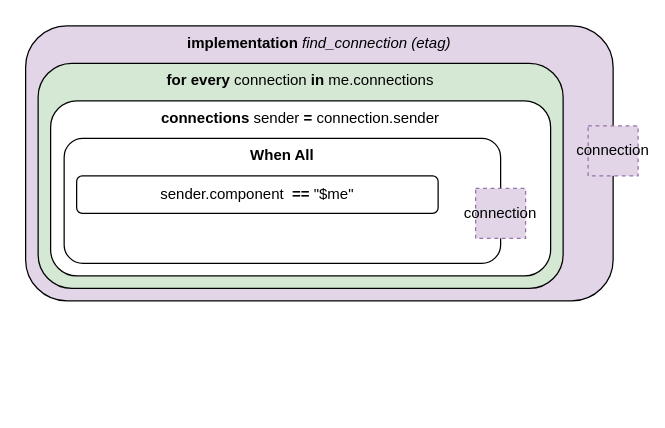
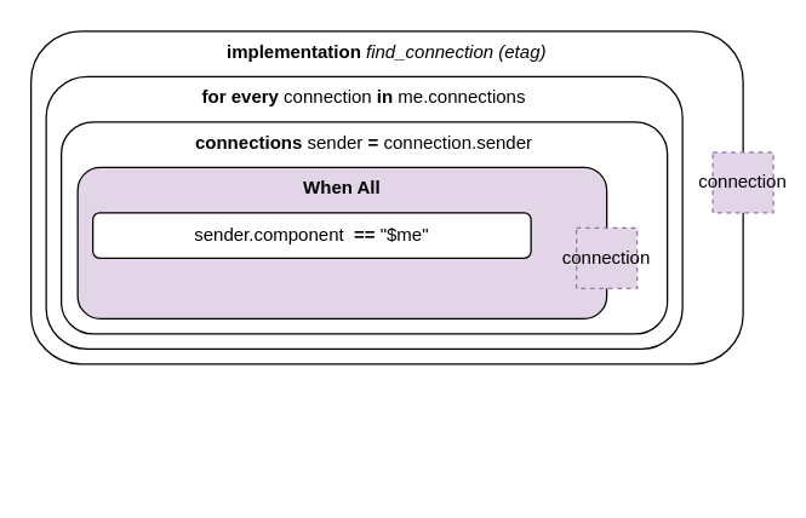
  <mxCell id="0" />
  <mxCell id="1" parent="0" />
- <mxCell id="2" value="&lt;b&gt;implementation &lt;/b&gt;&lt;i&gt;find_connection (etag)&lt;/i&gt;" style="rounded=1;whiteSpace=wrap;html=1;verticalAlign=top;fillColor=#e1d5e7;" parent="1" vertex="1"><mxGeometry x="20" y="20" width="470" height="220" as="geometry" /></mxCell>
- <mxCell id="3" value="&lt;b&gt;for every&lt;/b&gt;&amp;nbsp;connection &lt;b&gt;in&lt;/b&gt; me.connections" style="rounded=1;whiteSpace=wrap;html=1;verticalAlign=top;fillColor=#d5e8d4;" parent="1" vertex="1"><mxGeometry x="30" y="50" width="420" height="180" as="geometry" /></mxCell>
+ <mxCell id="2" value="&lt;b&gt;implementation &lt;/b&gt;&lt;i&gt;find_connection (etag)&lt;/i&gt;" style="rounded=1;whiteSpace=wrap;html=1;verticalAlign=top;" parent="1" vertex="1"><mxGeometry x="20" y="20" width="470" height="220" as="geometry" /></mxCell>
+ <mxCell id="3" value="&lt;b&gt;for every&lt;/b&gt;&amp;nbsp;connection &lt;b&gt;in&lt;/b&gt; me.connections" style="rounded=1;whiteSpace=wrap;html=1;verticalAlign=top;" parent="1" vertex="1"><mxGeometry x="30" y="50" width="420" height="180" as="geometry" /></mxCell>
  <mxCell id="4" style="edgeStyle=orthogonalEdgeStyle;rounded=0;orthogonalLoop=1;jettySize=auto;html=1;exitX=1;exitY=0.5;exitDx=0;exitDy=0;entryX=0;entryY=0.5;entryDx=0;entryDy=0;" parent="1" edge="1"><mxGeometry relative="1" as="geometry"><mxPoint x="277.75" y="240" as="sourcePoint" /></mxGeometry></mxCell>
  <mxCell id="5" style="edgeStyle=orthogonalEdgeStyle;rounded=0;orthogonalLoop=1;jettySize=auto;html=1;exitX=1;exitY=0.5;exitDx=0;exitDy=0;entryX=0;entryY=0.5;entryDx=0;entryDy=0;" parent="1" edge="1"><mxGeometry relative="1" as="geometry"><mxPoint x="331" y="320" as="targetPoint" /></mxGeometry></mxCell>
  <mxCell id="6" value="connection" style="whiteSpace=wrap;html=1;aspect=fixed;fillColor=#e1d5e7;strokeColor=#9673a6;dashed=1;" parent="1" vertex="1"><mxGeometry x="470" y="100" width="40" height="40" as="geometry" /></mxCell>
  <mxCell id="7" value="&lt;b&gt;connections &lt;/b&gt;sender &lt;b&gt;= &lt;/b&gt;connection.sender" style="rounded=1;whiteSpace=wrap;html=1;verticalAlign=top;" parent="1" vertex="1"><mxGeometry x="40" y="80" width="400" height="140" as="geometry" /></mxCell>
- <mxCell id="8" value="&lt;b&gt;When All&lt;/b&gt;" style="rounded=1;whiteSpace=wrap;html=1;verticalAlign=top;" parent="1" vertex="1"><mxGeometry x="50.82" y="110" width="349.18" height="100" as="geometry" /></mxCell>
+ <mxCell id="8" value="&lt;b&gt;When All&lt;/b&gt;" style="rounded=1;whiteSpace=wrap;html=1;verticalAlign=top;fillColor=#e1d5e7;" parent="1" vertex="1"><mxGeometry x="50.82" y="110" width="349.18" height="100" as="geometry" /></mxCell>
  <mxCell id="9" value="sender.component&amp;nbsp;&amp;nbsp;&lt;b&gt;== &lt;/b&gt;&quot;$me&quot;" style="rounded=1;whiteSpace=wrap;html=1;" parent="1" vertex="1"><mxGeometry x="60.82" y="140" width="289.18" height="30" as="geometry" /></mxCell>
  <mxCell id="10" value="connection" style="whiteSpace=wrap;html=1;aspect=fixed;fillColor=#e1d5e7;strokeColor=#9673a6;dashed=1;" parent="1" vertex="1"><mxGeometry x="380" y="150" width="40" height="40" as="geometry" /></mxCell>
